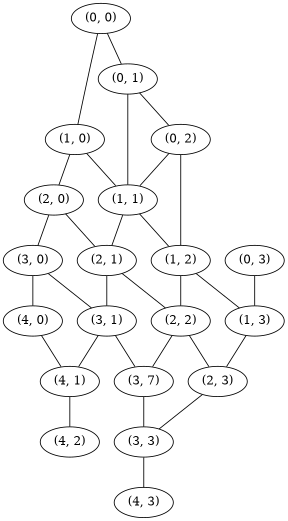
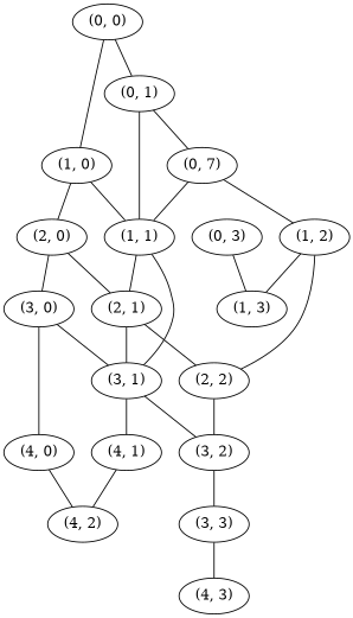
  strict graph {
    "(0, 0)"
    "(1, 0)"
    "(0, 1)"
    "(1, 1)"
    "(2, 0)"
-   "(0, 2)"
+   "(0, 2)" [label="(0, 7)"]
    "(1, 2)"
    "(2, 1)"
    "(3, 0)"
    "(1, 3)"
    "(2, 2)"
    "(3, 1)"
    "(0, 3)"
-   "(2, 3)"
-   "(3, 2)" [label="(3, 7)"]
+   "(3, 2)"
    "(3, 3)"
    "(4, 0)"
    "(4, 1)"
    "(4, 3)"
    "(4, 2)"
    "(0, 0)" -- "(1, 0)"
    "(0, 0)" -- "(0, 1)"
    "(1, 0)" -- "(1, 1)"
    "(1, 0)" -- "(2, 0)"
    "(0, 1)" -- "(1, 1)"
    "(0, 1)" -- "(0, 2)"
-   "(1, 1)" -- "(1, 2)"
+   "(1, 1)" -- "(3, 1)"
    "(1, 1)" -- "(2, 1)"
    "(2, 0)" -- "(2, 1)"
    "(2, 0)" -- "(3, 0)"
    "(0, 2)" -- "(1, 1)"
    "(0, 2)" -- "(1, 2)"
    "(1, 2)" -- "(1, 3)"
    "(1, 2)" -- "(2, 2)"
    "(2, 1)" -- "(2, 2)"
    "(2, 1)" -- "(3, 1)"
    "(3, 0)" -- "(3, 1)"
    "(3, 0)" -- "(4, 0)"
-   "(1, 3)" -- "(2, 3)"
-   "(2, 2)" -- "(2, 3)"
    "(2, 2)" -- "(3, 2)"
    "(3, 1)" -- "(3, 2)"
    "(3, 1)" -- "(4, 1)"
    "(0, 3)" -- "(1, 3)"
-   "(2, 3)" -- "(3, 3)"
    "(3, 2)" -- "(3, 3)"
    "(3, 3)" -- "(4, 3)"
-   "(4, 0)" -- "(4, 1)"
+   "(4, 0)" -- "(4, 2)"
    "(4, 1)" -- "(4, 2)"
  }
